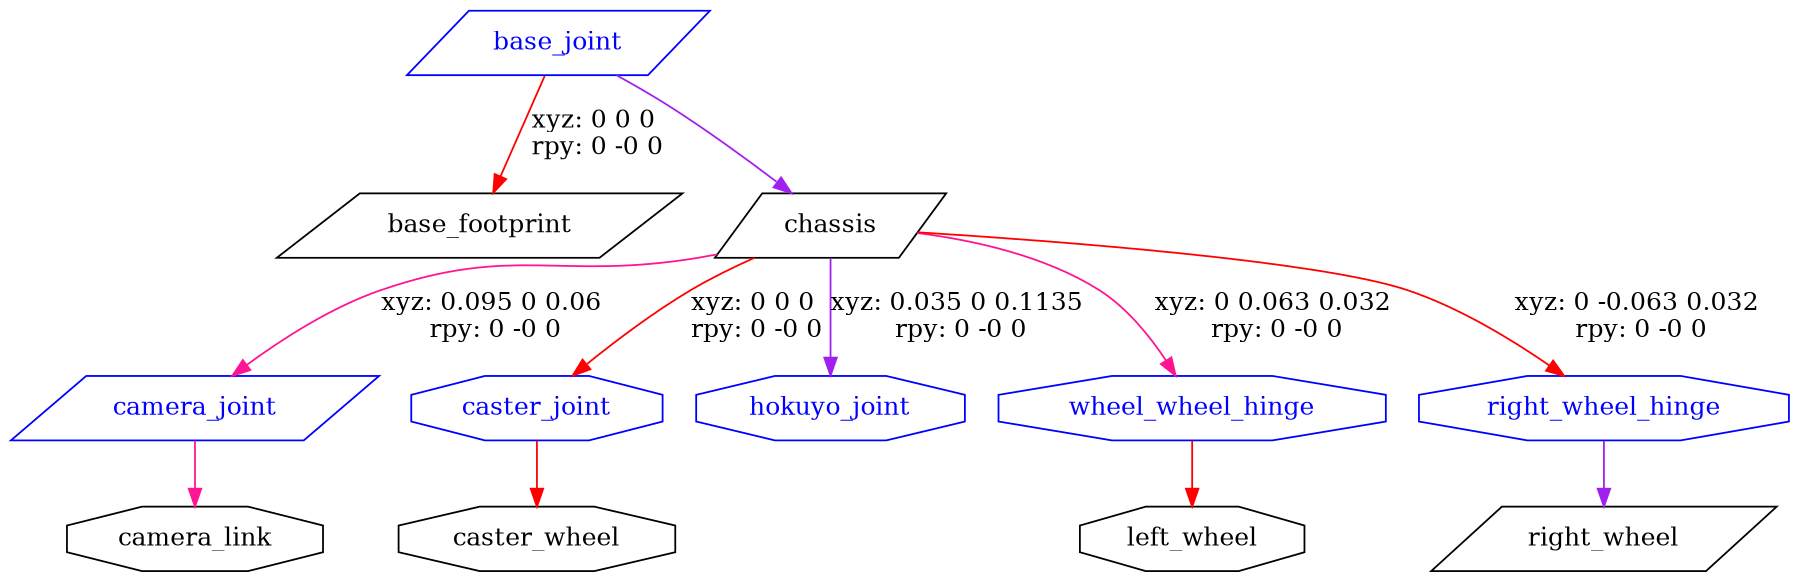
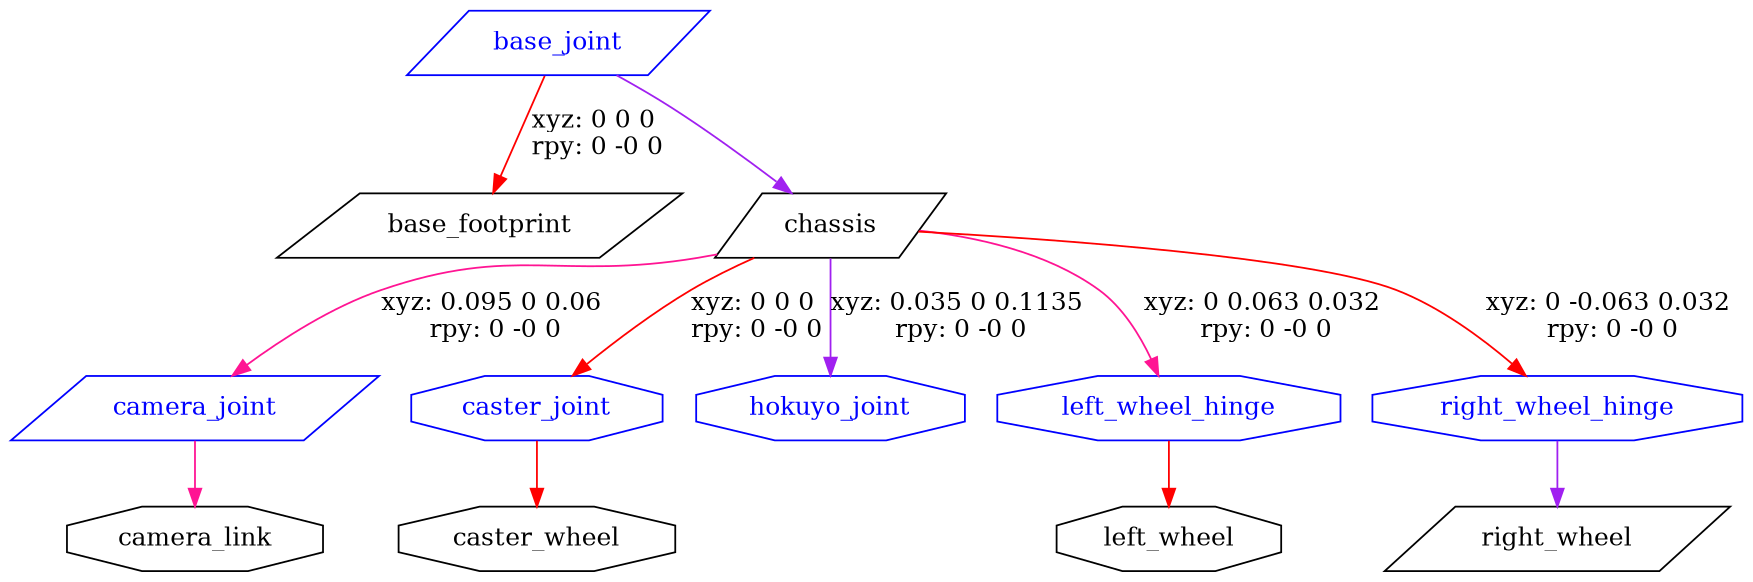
  digraph {
    node [shape=octagon]
    edge [color=red]
    n1 [label=base_footprint shape=parallelogram]
    base_joint [color=blue fontcolor=blue shape=parallelogram]
    n3 [label=chassis shape=parallelogram]
    camera_joint [color=blue fontcolor=blue shape=parallelogram]
    caster_joint [color=blue fontcolor=blue]
    hokuyo_joint [color=blue fontcolor=blue]
-   left_wheel_hinge [color=blue fontcolor=blue label=wheel_wheel_hinge]
+   left_wheel_hinge [color=blue fontcolor=blue]
    right_wheel_hinge [color=blue fontcolor=blue]
    n9 [label=camera_link]
    n10 [label=caster_wheel]
    n11 [label=left_wheel]
    n12 [label=right_wheel shape=parallelogram]
    base_joint -> n1 [label="xyz: 0 0 0 \nrpy: 0 -0 0"]
    base_joint -> n3 [color=purple]
    n3 -> camera_joint [color=deeppink label="xyz: 0.095 0 0.06 \nrpy: 0 -0 0"]
    n3 -> caster_joint [label="xyz: 0 0 0 \nrpy: 0 -0 0"]
    n3 -> hokuyo_joint [color=purple label="xyz: 0.035 0 0.1135 \nrpy: 0 -0 0"]
    n3 -> left_wheel_hinge [color=deeppink label="xyz: 0 0.063 0.032 \nrpy: 0 -0 0"]
    n3 -> right_wheel_hinge [label="xyz: 0 -0.063 0.032 \nrpy: 0 -0 0"]
    camera_joint -> n9 [color=deeppink]
    caster_joint -> n10
    left_wheel_hinge -> n11
    right_wheel_hinge -> n12 [color=purple]
  }
